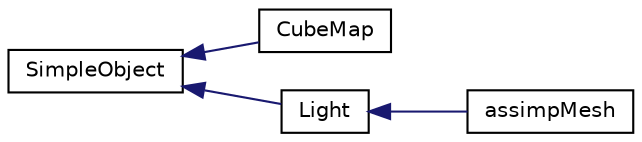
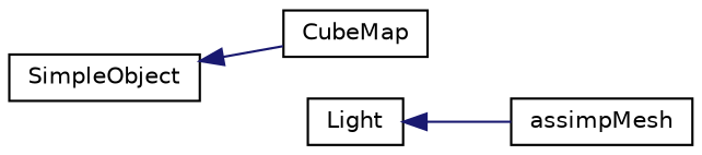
  digraph {
    rankdir=LR
    node [color=black fillcolor=white fontname=Helvetica fontsize=10 shape=record style=filled]
    edge [color=midnightblue dir=back fontname=Helvetica fontsize=10 labelfontname=Helvetica labelfontsize=10 style=solid]
    n1 [height=0.2 label=SimpleObject width=0.4]
    n2 [height=0.2 label=CubeMap width=0.4]
    n3 [height=0.2 label=Light width=0.4]
    n4 [height=0.2 label=assimpMesh width=0.4]
    n1 -> n2
-   n1 -> n3
    n3 -> n4
  }
